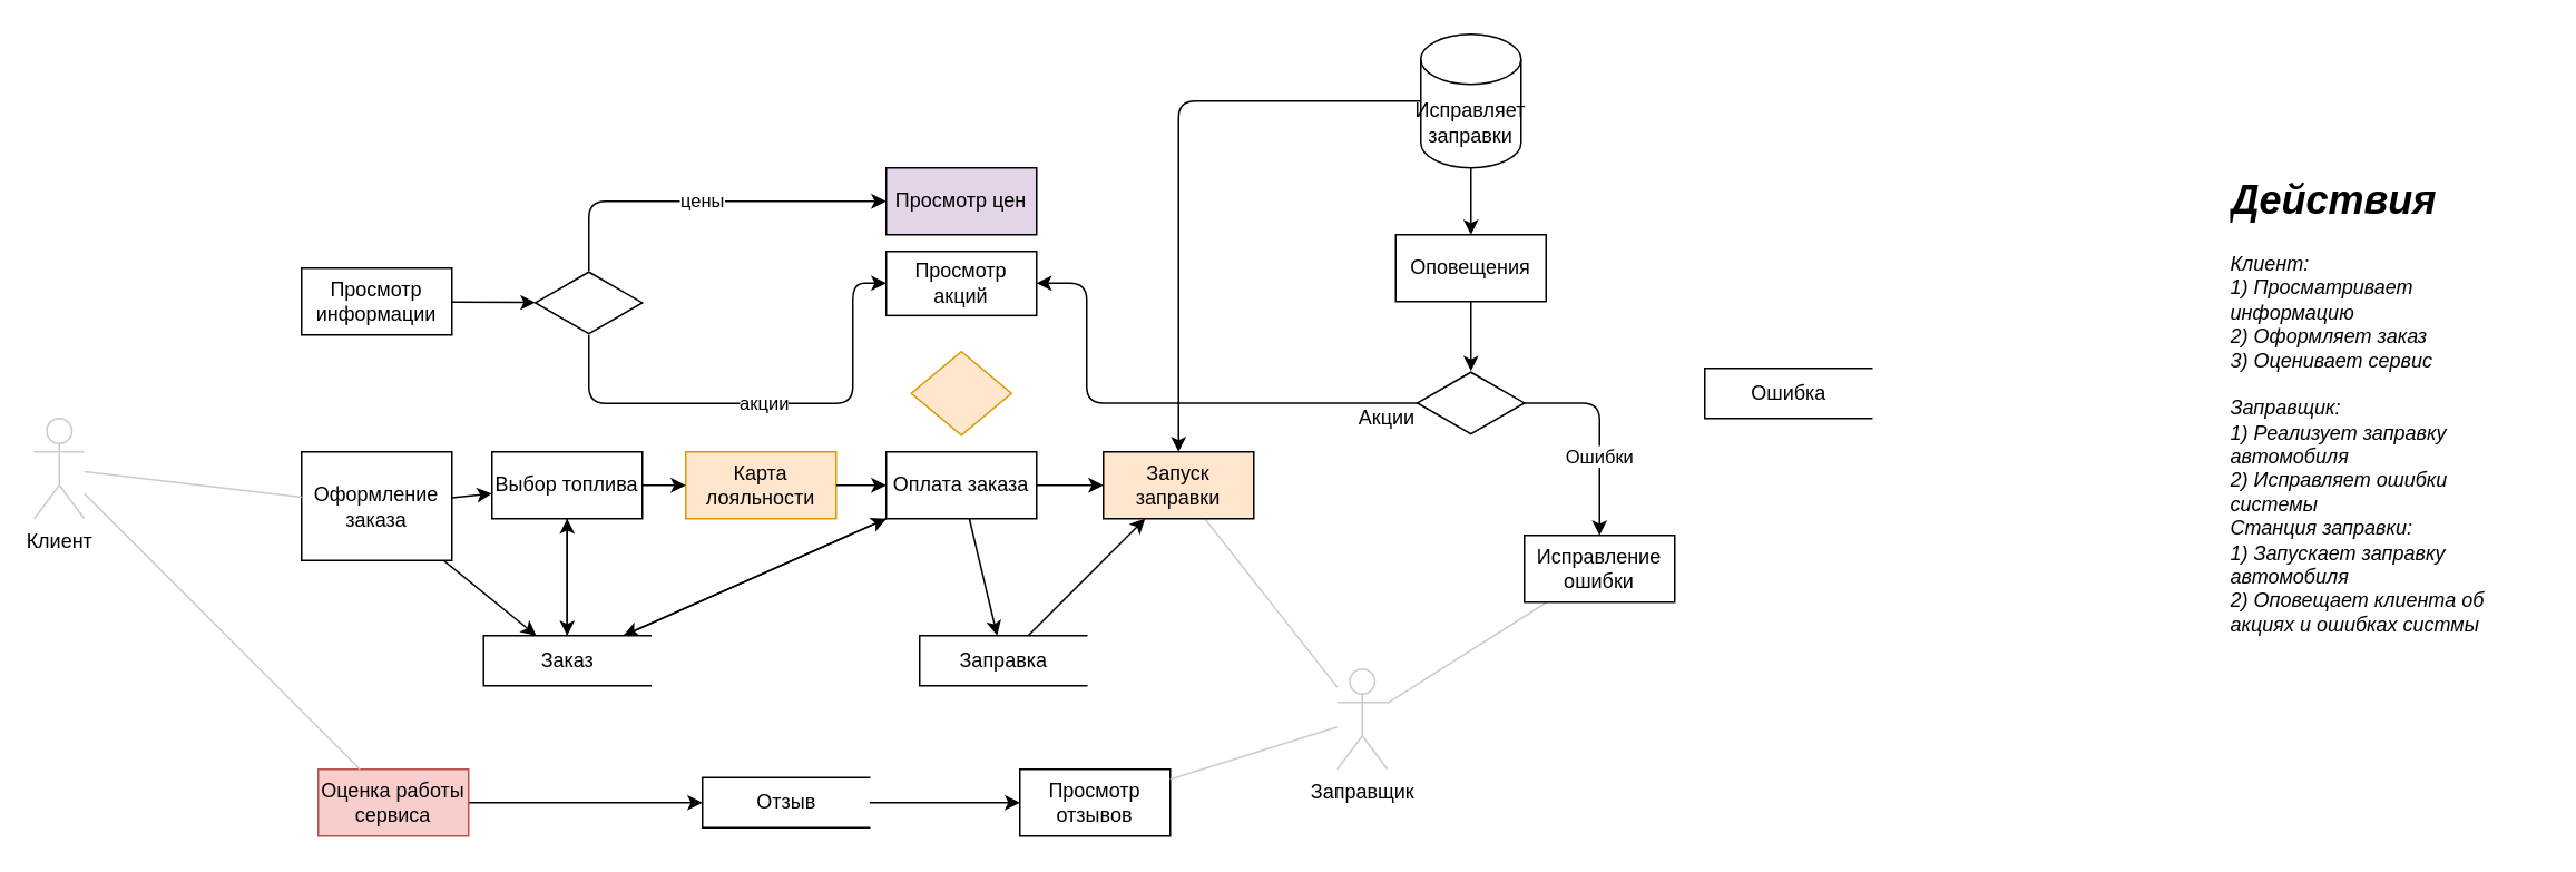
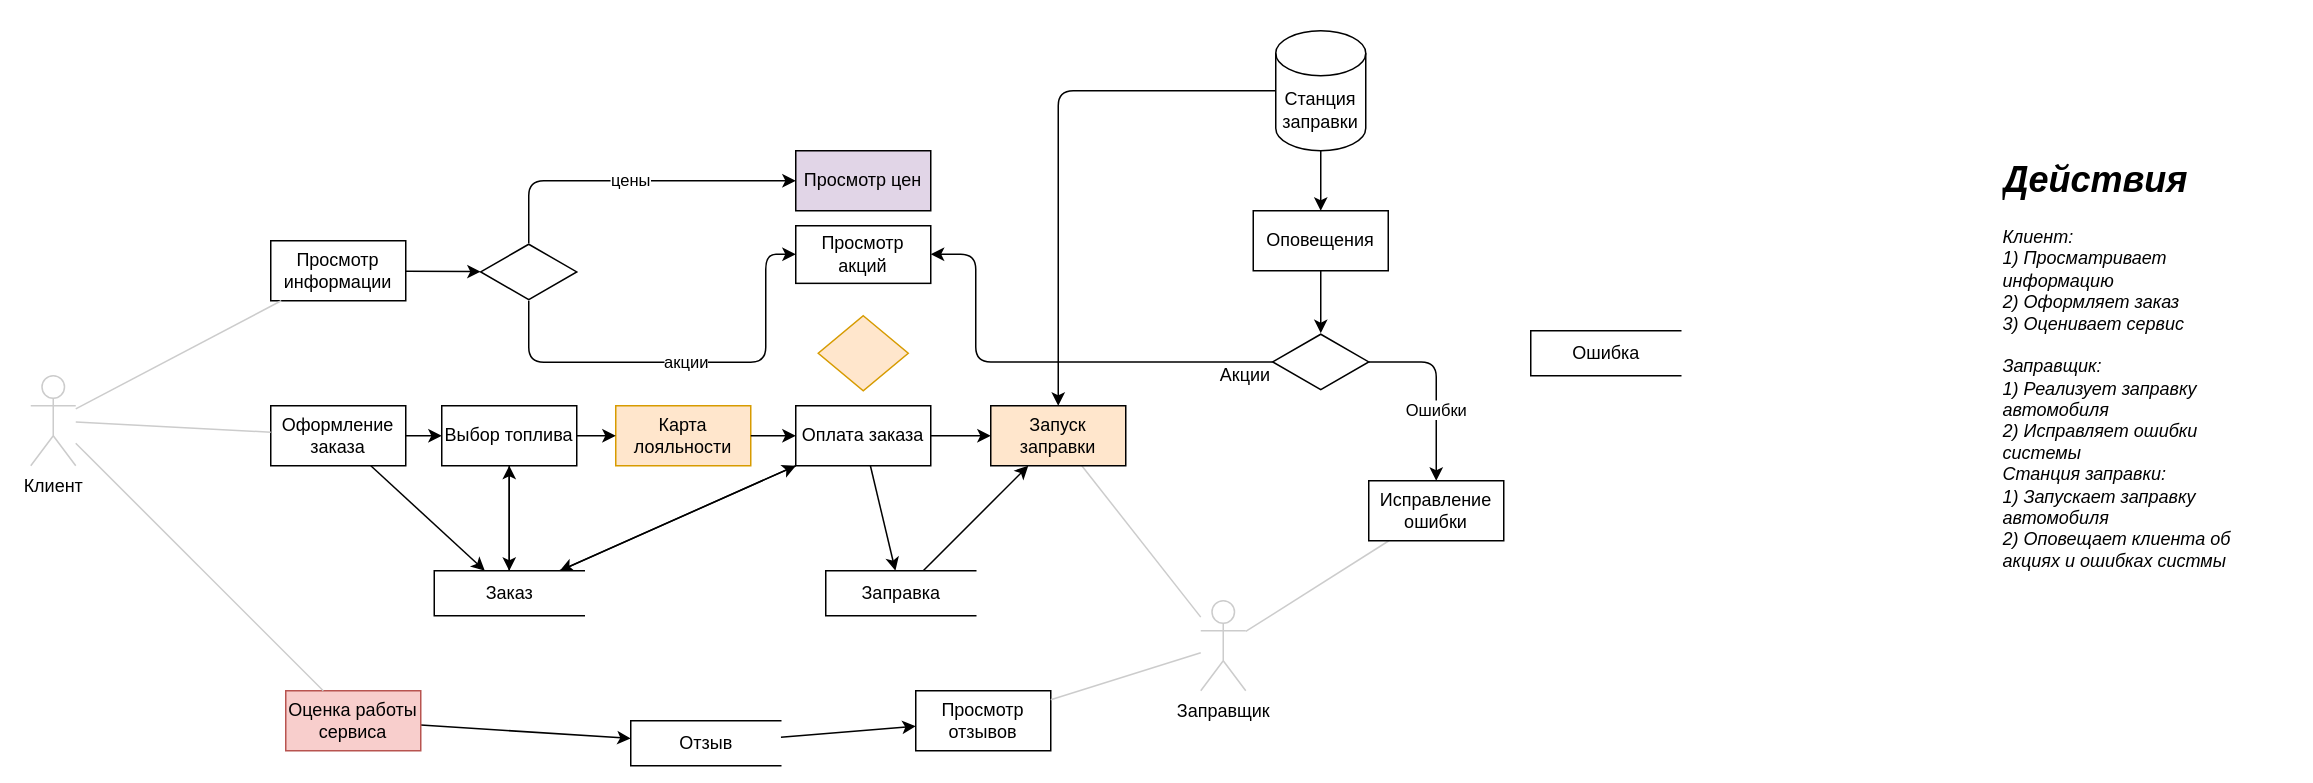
  <mxCell id="0" />
  <mxCell id="1" parent="0" />
  <mxCell id="2" value="Клиент" style="shape=umlActor;verticalLabelPosition=bottom;verticalAlign=top;html=1;outlineConnect=0;strokeColor=#CCCCCC;" parent="1" vertex="1"><mxGeometry x="20" y="250" width="30" height="60" as="geometry" /></mxCell>
  <mxCell id="3" value="Просмотр информации" style="rounded=0;whiteSpace=wrap;html=1;" parent="1" vertex="1"><mxGeometry x="180" y="160" width="90" height="40" as="geometry" /></mxCell>
  <mxCell id="4" style="edgeStyle=none;orthogonalLoop=1;jettySize=auto;html=1;" edge="1" parent="1" source="5" target="43"><mxGeometry relative="1" as="geometry" /></mxCell>
  <mxCell id="5" value="Оценка работы сервиса" style="rounded=0;whiteSpace=wrap;html=1;fillColor=#f8cecc;strokeColor=#b85450;" parent="1" vertex="1"><mxGeometry x="190" y="460" width="90" height="40" as="geometry" /></mxCell>
  <mxCell id="6" style="edgeStyle=none;orthogonalLoop=1;jettySize=auto;html=1;" edge="1" parent="1" source="7" target="48"><mxGeometry relative="1" as="geometry" /></mxCell>
- <mxCell id="7" value="Оформление заказа" style="rounded=0;whiteSpace=wrap;html=1;" parent="1" vertex="1"><mxGeometry x="180" y="270" width="90" height="65" as="geometry" /></mxCell>
+ <mxCell id="7" value="Оформление заказа" style="rounded=0;whiteSpace=wrap;html=1;" parent="1" vertex="1"><mxGeometry x="180" y="270" width="90" height="40" as="geometry" /></mxCell>
+ <mxCell id="8" value="" style="endArrow=none;html=1;endFill=0;strokeColor=#CCCCCC;" parent="1" source="2" target="3" edge="1"><mxGeometry width="50" height="50" relative="1" as="geometry"><mxPoint x="370" y="300" as="sourcePoint" /><mxPoint x="420" y="250" as="targetPoint" /></mxGeometry></mxCell>
  <mxCell id="9" value="" style="endArrow=none;html=1;endFill=0;strokeColor=#CCCCCC;" parent="1" source="2" target="7" edge="1"><mxGeometry width="50" height="50" relative="1" as="geometry"><mxPoint x="370" y="300" as="sourcePoint" /><mxPoint x="420" y="250" as="targetPoint" /></mxGeometry></mxCell>
  <mxCell id="10" value="" style="endArrow=none;html=1;endFill=0;strokeColor=#CCCCCC;" parent="1" source="2" target="5" edge="1"><mxGeometry width="50" height="50" relative="1" as="geometry"><mxPoint x="370" y="300" as="sourcePoint" /><mxPoint x="420" y="250" as="targetPoint" /></mxGeometry></mxCell>
  <mxCell id="11" value="цены" style="edgeStyle=orthogonalEdgeStyle;rounded=1;orthogonalLoop=1;jettySize=auto;html=1;" edge="1" parent="1" source="12" target="15"><mxGeometry relative="1" as="geometry"><Array as="points"><mxPoint x="352" y="120" /></Array></mxGeometry></mxCell>
  <mxCell id="12" value="" style="html=1;whiteSpace=wrap;aspect=fixed;shape=isoRectangle;" parent="1" vertex="1"><mxGeometry x="320" y="161.6" width="64" height="38.4" as="geometry" /></mxCell>
  <mxCell id="13" value="" style="endArrow=classic;html=1;" parent="1" source="3" target="12" edge="1"><mxGeometry width="50" height="50" relative="1" as="geometry"><mxPoint x="360" y="300" as="sourcePoint" /><mxPoint x="320" y="180" as="targetPoint" /></mxGeometry></mxCell>
  <mxCell id="14" value="Просмотр акций" style="rounded=0;whiteSpace=wrap;html=1;" parent="1" vertex="1"><mxGeometry x="530" y="150" width="90" height="38.4" as="geometry" /></mxCell>
  <mxCell id="15" value="Просмотр цен" style="rounded=0;whiteSpace=wrap;html=1;fillColor=#e1d5e7;" parent="1" vertex="1"><mxGeometry x="530" y="100" width="90" height="40" as="geometry" /></mxCell>
  <mxCell id="16" value="акции" style="endArrow=classic;html=1;edgeStyle=orthogonalEdgeStyle;" parent="1" source="12" target="14" edge="1"><mxGeometry width="50" height="50" relative="1" as="geometry"><mxPoint x="360" y="310" as="sourcePoint" /><mxPoint x="410" y="260" as="targetPoint" /><Array as="points"><mxPoint x="352" y="241" /><mxPoint x="510" y="241" /><mxPoint x="510" y="169" /></Array></mxGeometry></mxCell>
  <mxCell id="17" style="edgeStyle=none;orthogonalLoop=1;jettySize=auto;html=1;" edge="1" parent="1" source="19" target="50"><mxGeometry relative="1" as="geometry" /></mxCell>
  <mxCell id="18" style="edgeStyle=none;orthogonalLoop=1;jettySize=auto;html=1;" edge="1" parent="1" source="19" target="48"><mxGeometry relative="1" as="geometry" /></mxCell>
  <mxCell id="19" value="Оплата заказа" style="rounded=0;whiteSpace=wrap;html=1;" parent="1" vertex="1"><mxGeometry x="530" y="270" width="90" height="40" as="geometry" /></mxCell>
  <mxCell id="20" value="Карта лояльности" style="rounded=0;whiteSpace=wrap;html=1;fillColor=#ffe6cc;strokeColor=#d79b00;" parent="1" vertex="1"><mxGeometry x="410" y="270" width="90" height="40" as="geometry" /></mxCell>
  <mxCell id="21" style="edgeStyle=none;orthogonalLoop=1;jettySize=auto;html=1;" edge="1" parent="1" source="22" target="48"><mxGeometry relative="1" as="geometry" /></mxCell>
  <mxCell id="22" value="Выбор топлива" style="rounded=0;whiteSpace=wrap;html=1;" parent="1" vertex="1"><mxGeometry x="294" y="270" width="90" height="40" as="geometry" /></mxCell>
  <mxCell id="23" value="" style="endArrow=classic;html=1;" parent="1" source="7" target="22" edge="1"><mxGeometry width="50" height="50" relative="1" as="geometry"><mxPoint x="410" y="300" as="sourcePoint" /><mxPoint x="320" y="290" as="targetPoint" /><Array as="points" /></mxGeometry></mxCell>
  <mxCell id="24" value="" style="endArrow=classic;html=1;" parent="1" source="22" target="20" edge="1"><mxGeometry width="50" height="50" relative="1" as="geometry"><mxPoint x="410" y="300" as="sourcePoint" /><mxPoint x="460" y="250" as="targetPoint" /></mxGeometry></mxCell>
  <mxCell id="25" value="" style="endArrow=classic;html=1;" parent="1" source="20" target="19" edge="1"><mxGeometry width="50" height="50" relative="1" as="geometry"><mxPoint x="410" y="300" as="sourcePoint" /><mxPoint x="460" y="250" as="targetPoint" /></mxGeometry></mxCell>
- <mxCell id="26" value="Исправляет заправки" style="shape=cylinder3;whiteSpace=wrap;html=1;boundedLbl=1;backgroundOutline=1;size=15;" parent="1" vertex="1"><mxGeometry x="850" y="20" width="60" height="80" as="geometry" /></mxCell>
+ <mxCell id="26" value="Станция заправки" style="shape=cylinder3;whiteSpace=wrap;html=1;boundedLbl=1;backgroundOutline=1;size=15;" parent="1" vertex="1"><mxGeometry x="850" y="20" width="60" height="80" as="geometry" /></mxCell>
  <mxCell id="27" style="rounded=1;orthogonalLoop=1;jettySize=auto;html=1;endArrow=none;endFill=0;strokeColor=#CCCCCC;" parent="1" source="29" target="40" edge="1"><mxGeometry relative="1" as="geometry"><mxPoint x="960" y="430" as="targetPoint" /></mxGeometry></mxCell>
  <mxCell id="28" style="rounded=1;orthogonalLoop=1;jettySize=auto;html=1;endArrow=none;endFill=0;strokeColor=#CCCCCC;" parent="1" source="29" target="30" edge="1"><mxGeometry relative="1" as="geometry" /></mxCell>
  <mxCell id="29" value="Заправщик" style="shape=umlActor;verticalLabelPosition=bottom;verticalAlign=top;html=1;outlineConnect=0;strokeColor=#CCCCCC;" parent="1" vertex="1"><mxGeometry x="800" y="400" width="30" height="60" as="geometry" /></mxCell>
  <mxCell id="30" value="Запуск заправки" style="rounded=0;whiteSpace=wrap;html=1;fillColor=#ffe6cc;" parent="1" vertex="1"><mxGeometry x="660" y="270" width="90" height="40" as="geometry" /></mxCell>
  <mxCell id="31" value="" style="endArrow=classic;html=1;" parent="1" source="19" target="30" edge="1"><mxGeometry width="50" height="50" relative="1" as="geometry"><mxPoint x="510" y="300" as="sourcePoint" /><mxPoint x="540" y="300" as="targetPoint" /></mxGeometry></mxCell>
  <mxCell id="32" value="" style="endArrow=classic;html=1;edgeStyle=orthogonalEdgeStyle;" parent="1" source="26" target="30" edge="1"><mxGeometry width="50" height="50" relative="1" as="geometry"><mxPoint x="470" y="250" as="sourcePoint" /><mxPoint x="520" y="200" as="targetPoint" /></mxGeometry></mxCell>
  <mxCell id="33" value="Оповещения" style="rounded=0;whiteSpace=wrap;html=1;" parent="1" vertex="1"><mxGeometry x="835" y="140" width="90" height="40" as="geometry" /></mxCell>
  <mxCell id="34" value="" style="endArrow=classic;html=1;" parent="1" source="26" target="33" edge="1"><mxGeometry width="50" height="50" relative="1" as="geometry"><mxPoint x="803" y="100" as="sourcePoint" /><mxPoint x="820" y="130" as="targetPoint" /></mxGeometry></mxCell>
  <mxCell id="35" value="Ошибки" style="edgeStyle=orthogonalEdgeStyle;rounded=1;orthogonalLoop=1;jettySize=auto;html=1;" edge="1" parent="1" source="36" target="40"><mxGeometry x="0.244" relative="1" as="geometry"><Array as="points"><mxPoint x="957" y="241" /></Array><mxPoint as="offset" /></mxGeometry></mxCell>
  <mxCell id="36" value="" style="html=1;whiteSpace=wrap;aspect=fixed;shape=isoRectangle;" parent="1" vertex="1"><mxGeometry x="848" y="221.6" width="64" height="38.4" as="geometry" /></mxCell>
  <mxCell id="37" value="" style="endArrow=classic;html=1;" parent="1" source="33" target="36" edge="1"><mxGeometry width="50" height="50" relative="1" as="geometry"><mxPoint x="700" y="210" as="sourcePoint" /><mxPoint x="850" y="240" as="targetPoint" /></mxGeometry></mxCell>
  <mxCell id="38" style="edgeStyle=orthogonalEdgeStyle;rounded=1;orthogonalLoop=1;jettySize=auto;html=1;" parent="1" source="36" target="14" edge="1"><mxGeometry relative="1" as="geometry"><Array as="points"><mxPoint x="650" y="241" /><mxPoint x="650" y="169" /></Array></mxGeometry></mxCell>
  <mxCell id="39" value="Акции" style="text;html=1;strokeColor=none;fillColor=none;align=center;verticalAlign=middle;whiteSpace=wrap;rounded=0;" parent="1" vertex="1"><mxGeometry x="810" y="240" width="40" height="20" as="geometry" /></mxCell>
  <mxCell id="40" value="Исправление ошибки" style="rounded=0;whiteSpace=wrap;html=1;" parent="1" vertex="1"><mxGeometry x="912" y="320" width="90" height="40" as="geometry" /></mxCell>
  <mxCell id="41" value="&lt;h1&gt;Действия&lt;/h1&gt;&lt;div&gt;Клиент:&lt;/div&gt;&lt;div&gt;1) Просматривает информацию&lt;/div&gt;&lt;div&gt;2) Оформляет заказ&lt;/div&gt;&lt;div&gt;3) Оценивает сервис&lt;/div&gt;&lt;div&gt;&lt;br&gt;&lt;/div&gt;&lt;div&gt;Заправщик:&lt;/div&gt;&lt;div&gt;1) Реализует заправку автомобиля&lt;/div&gt;&lt;div&gt;2) Исправляет ошибки системы&lt;/div&gt;&lt;div&gt;Станция заправки:&lt;/div&gt;&lt;div&gt;1) Запускает заправку автомобиля&lt;/div&gt;&lt;div&gt;2) Оповещает клиента об акциях и ошибках систмы&lt;/div&gt;&lt;div&gt;&lt;br&gt;&lt;/div&gt;&lt;div&gt;&lt;br&gt;&lt;/div&gt;" style="text;html=1;strokeColor=none;fillColor=none;spacing=5;spacingTop=-20;whiteSpace=wrap;overflow=hidden;rounded=0;fontStyle=2" parent="1" vertex="1"><mxGeometry x="1330" y="100" width="190" height="330" as="geometry" /></mxCell>
  <mxCell id="42" style="edgeStyle=none;orthogonalLoop=1;jettySize=auto;html=1;" edge="1" parent="1" source="43" target="44"><mxGeometry relative="1" as="geometry" /></mxCell>
- <mxCell id="43" value="Отзыв" style="html=1;dashed=0;whitespace=wrap;shape=partialRectangle;right=0;strokeColor=#000000;" vertex="1" parent="1"><mxGeometry x="420" y="465" width="100" height="30" as="geometry" /></mxCell>
+ <mxCell id="43" value="Отзыв" style="html=1;dashed=0;whitespace=wrap;shape=partialRectangle;right=0;strokeColor=#000000;" vertex="1" parent="1"><mxGeometry x="420" y="480" width="100" height="30" as="geometry" /></mxCell>
  <mxCell id="44" value="Просмотр отзывов" style="rounded=0;whiteSpace=wrap;html=1;" vertex="1" parent="1"><mxGeometry x="610" y="460" width="90" height="40" as="geometry" /></mxCell>
  <mxCell id="45" style="rounded=1;orthogonalLoop=1;jettySize=auto;html=1;endArrow=none;endFill=0;strokeColor=#CCCCCC;" edge="1" parent="1" source="29" target="44"><mxGeometry relative="1" as="geometry"><mxPoint x="810" y="420.909" as="sourcePoint" /><mxPoint x="730.714" y="320" as="targetPoint" /></mxGeometry></mxCell>
  <mxCell id="46" style="edgeStyle=none;orthogonalLoop=1;jettySize=auto;html=1;" edge="1" parent="1" source="48" target="22"><mxGeometry relative="1" as="geometry" /></mxCell>
  <mxCell id="47" style="edgeStyle=none;orthogonalLoop=1;jettySize=auto;html=1;" edge="1" parent="1" source="48" target="19"><mxGeometry relative="1" as="geometry" /></mxCell>
  <mxCell id="48" value="Заказ" style="html=1;dashed=0;whitespace=wrap;shape=partialRectangle;right=0;strokeColor=#000000;" vertex="1" parent="1"><mxGeometry x="289" y="380" width="100" height="30" as="geometry" /></mxCell>
  <mxCell id="49" style="edgeStyle=none;orthogonalLoop=1;jettySize=auto;html=1;" edge="1" parent="1" source="50" target="30"><mxGeometry relative="1" as="geometry" /></mxCell>
  <mxCell id="50" value="Заправка" style="html=1;dashed=0;whitespace=wrap;shape=partialRectangle;right=0;strokeColor=#000000;" vertex="1" parent="1"><mxGeometry x="550" y="380" width="100" height="30" as="geometry" /></mxCell>
  <mxCell id="51" value="Ошибка" style="html=1;dashed=0;whitespace=wrap;shape=partialRectangle;right=0;strokeColor=#000000;" vertex="1" parent="1"><mxGeometry x="1020" y="220" width="100" height="30" as="geometry" /></mxCell>
  <mxCell id="52" value="" style="shape=rhombus;html=1;dashed=0;whitespace=wrap;perimeter=rhombusPerimeter;strokeColor=#d79b00;fillColor=#ffe6cc;" vertex="1" parent="1"><mxGeometry x="545" y="210" width="60" height="50" as="geometry" /></mxCell>
